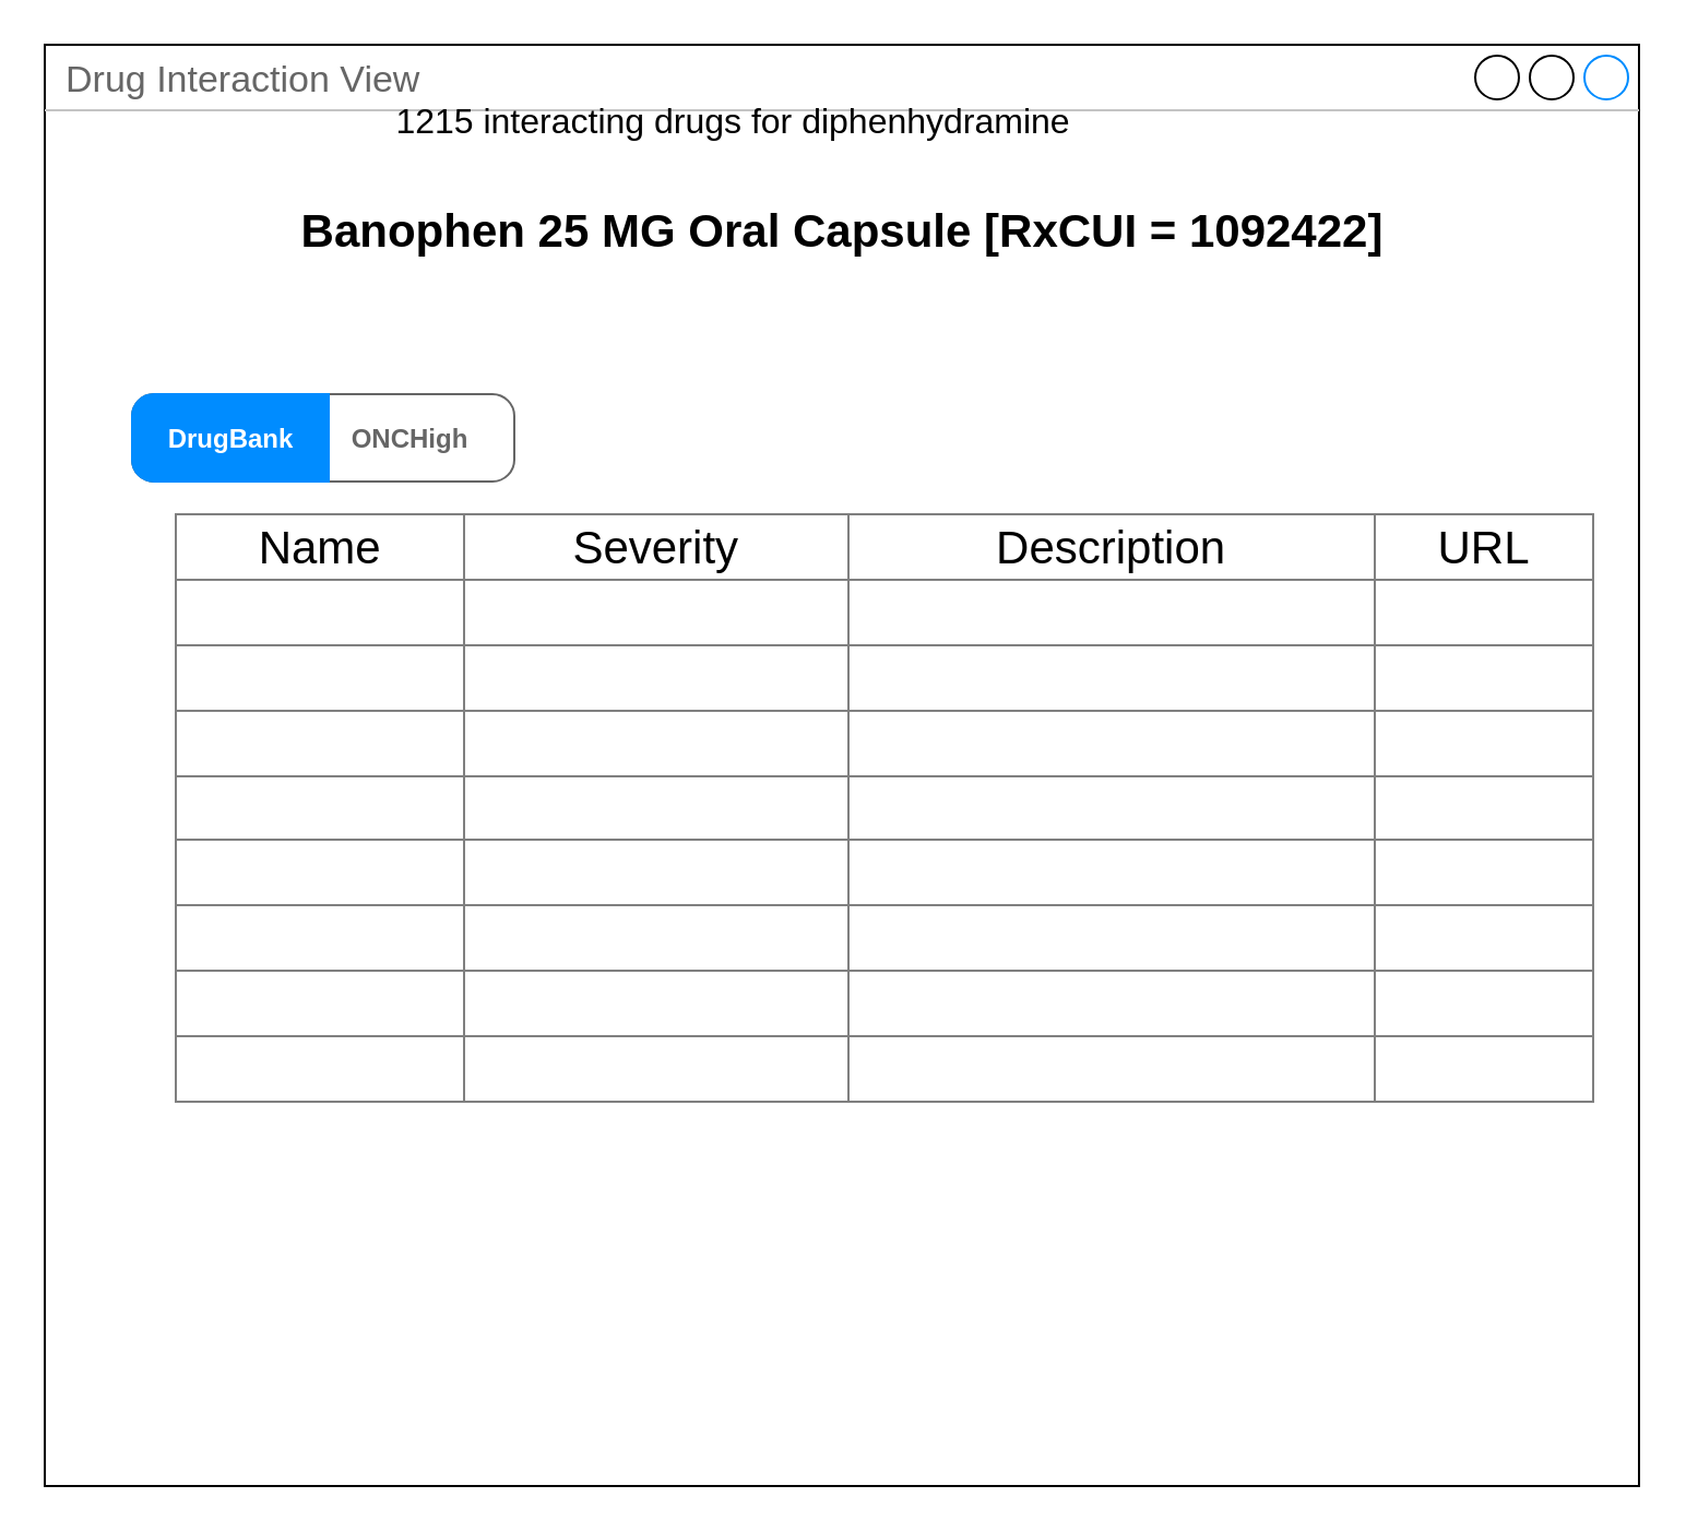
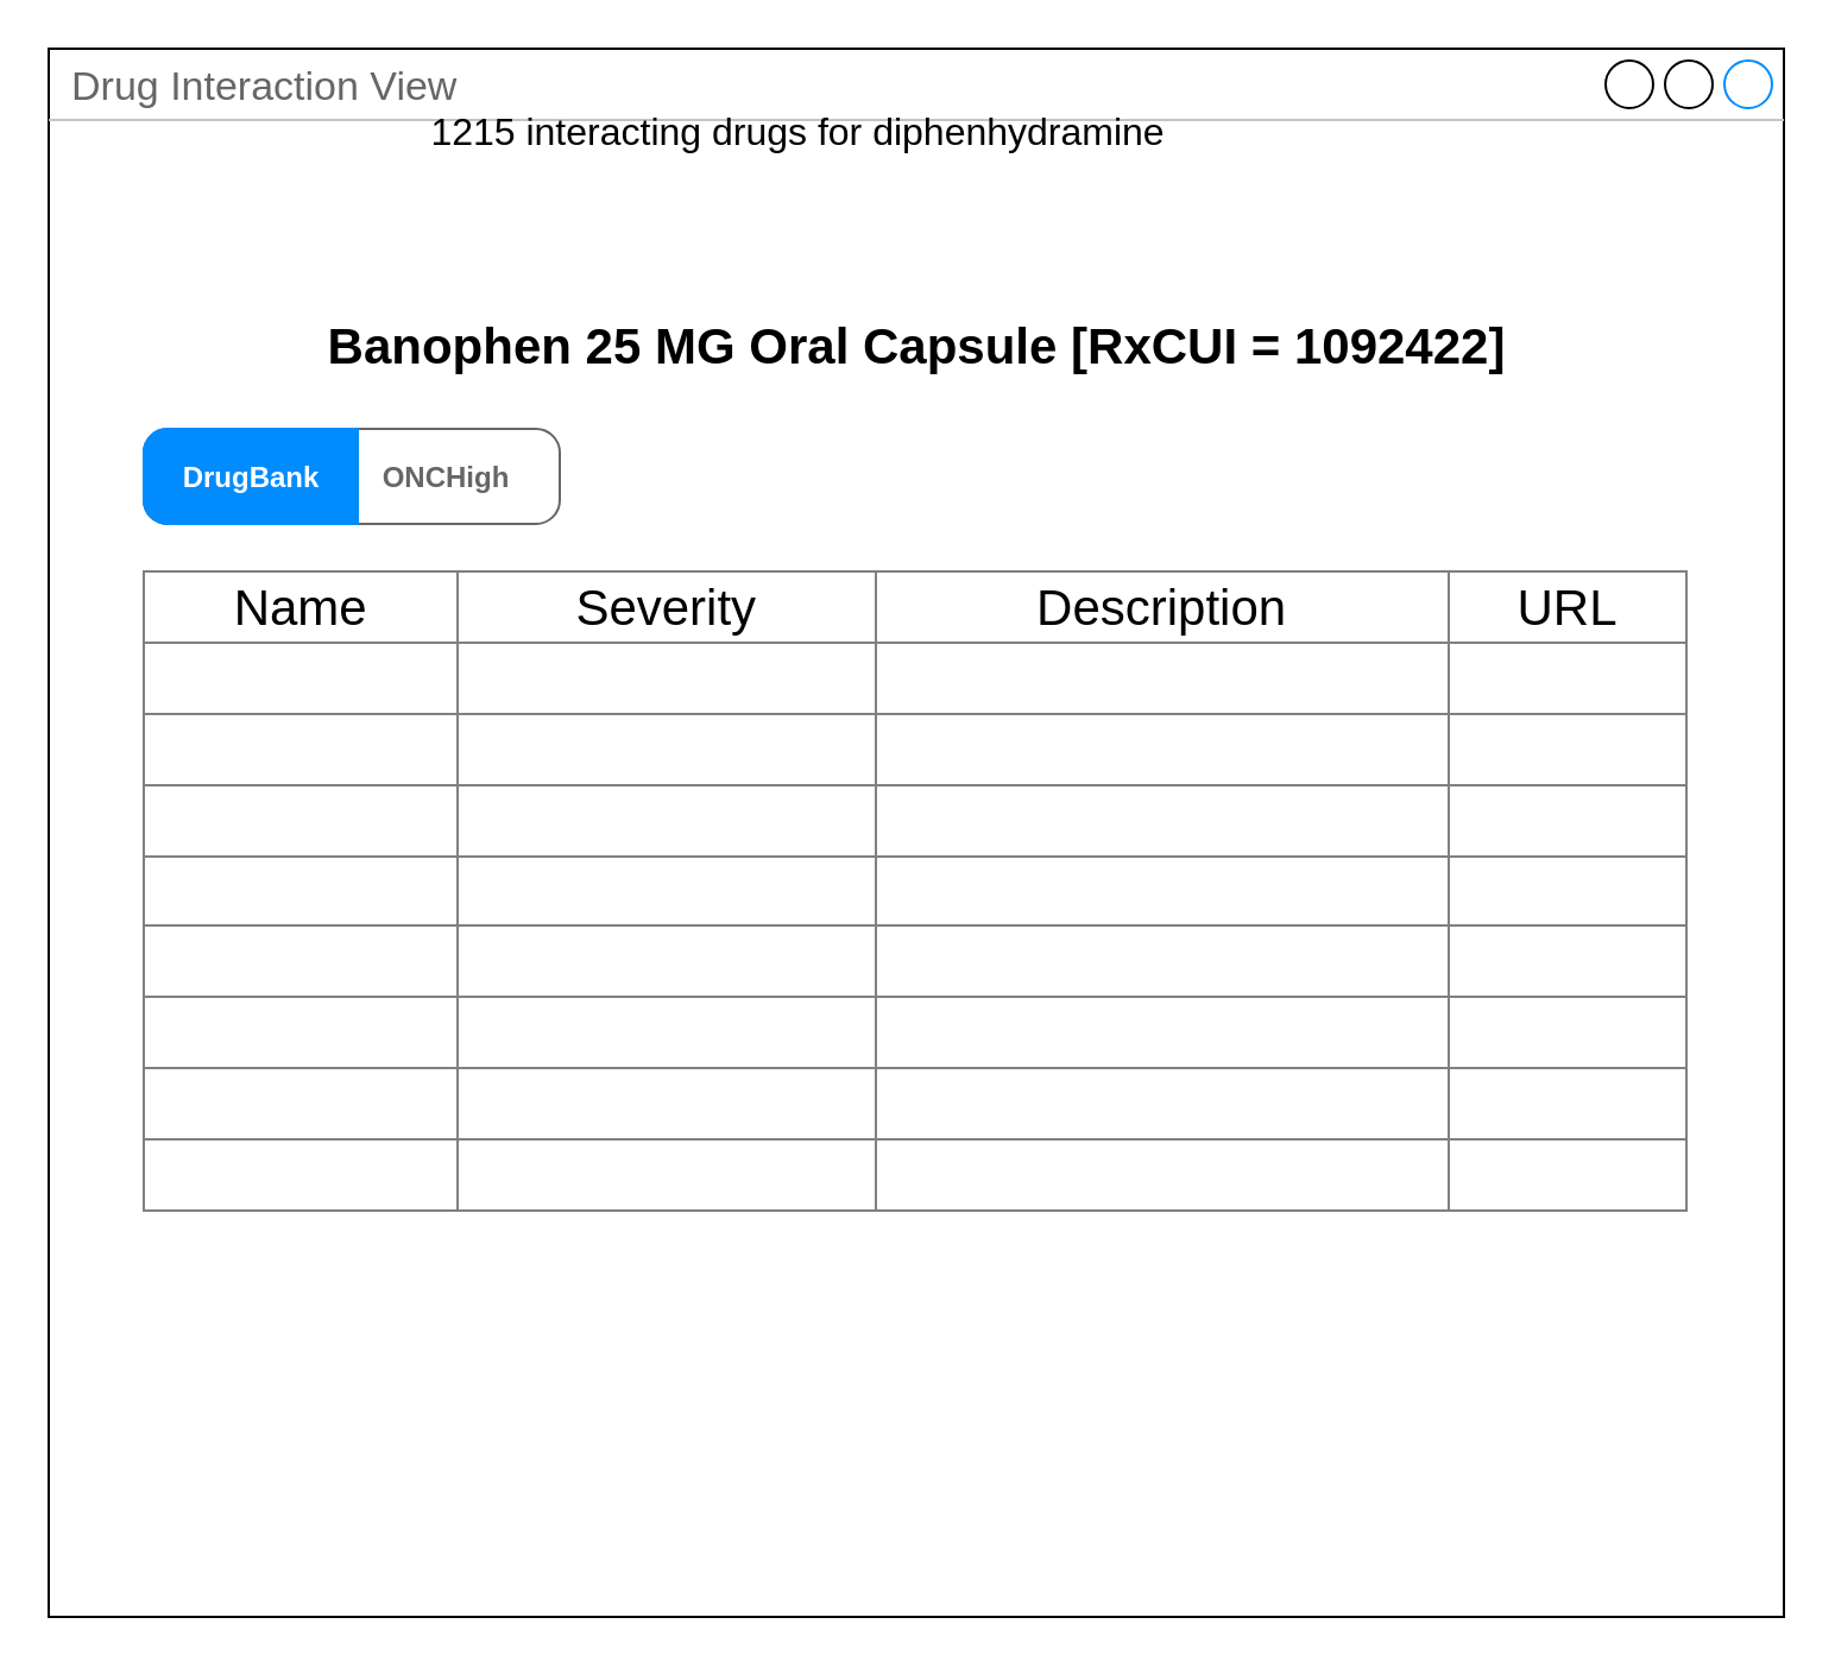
  <mxCell id="0" />
  <mxCell id="1" parent="0" />
  <mxCell id="2" value="Drug Interaction View" style="strokeWidth=1;shadow=0;dashed=0;align=center;html=1;shape=mxgraph.mockup.containers.window;align=left;verticalAlign=top;spacingLeft=8;strokeColor2=#008cff;strokeColor3=#c4c4c4;fontColor=#666666;mainText=;fontSize=17;labelBackgroundColor=none;" vertex="1" parent="1"><mxGeometry x="20" y="20" width="730" height="660" as="geometry" /></mxCell>
- <mxCell id="3" value="&lt;span style=&quot;font-size: 21px;&quot;&gt;Banophen 25 MG Oral Capsule [RxCUI = 1092422]&lt;br style=&quot;font-size: 21px;&quot;&gt;&lt;/span&gt;" style="text;html=1;align=center;verticalAlign=middle;resizable=0;points=[];autosize=1;fontSize=21;fontStyle=1" vertex="1" parent="1"><mxGeometry x="130" y="90" width="510" height="30" as="geometry" /></mxCell>
+ <mxCell id="3" value="&lt;span style=&quot;font-size: 21px;&quot;&gt;Banophen 25 MG Oral Capsule [RxCUI = 1092422]&lt;br style=&quot;font-size: 21px;&quot;&gt;&lt;/span&gt;" style="text;html=1;align=center;verticalAlign=middle;resizable=0;points=[];autosize=1;fontSize=21;fontStyle=1" vertex="1" parent="1"><mxGeometry x="130" y="130" width="510" height="30" as="geometry" /></mxCell>
  <mxCell id="4" value="1215 interacting drugs for diphenhydramine" style="text;html=1;align=center;verticalAlign=middle;resizable=0;points=[];autosize=1;fontSize=16;" vertex="1" parent="1"><mxGeometry x="175" y="45" width="320" height="20" as="geometry" /></mxCell>
- <mxCell id="5" value="&lt;table border=&quot;1&quot; width=&quot;100%&quot; style=&quot;width: 100% ; height: 100% ; border-collapse: collapse&quot;&gt;&lt;tbody&gt;&lt;tr&gt;&lt;td style=&quot;text-align: center&quot;&gt;Name&lt;/td&gt;&lt;td align=&quot;center&quot;&gt;Severity&lt;/td&gt;&lt;td style=&quot;text-align: center&quot;&gt;Description&lt;/td&gt;&lt;td align=&quot;center&quot;&gt;URL&lt;/td&gt;&lt;/tr&gt;&lt;tr&gt;&lt;td&gt;&lt;br&gt;&lt;/td&gt;&lt;td align=&quot;center&quot;&gt;&lt;/td&gt;&lt;td&gt;&lt;br&gt;&lt;/td&gt;&lt;td align=&quot;center&quot;&gt;&lt;/td&gt;&lt;/tr&gt;&lt;tr&gt;&lt;td&gt;&lt;br&gt;&lt;/td&gt;&lt;td align=&quot;center&quot;&gt;&lt;/td&gt;&lt;td&gt;&lt;br&gt;&lt;/td&gt;&lt;td align=&quot;center&quot;&gt;&lt;br&gt;&lt;/td&gt;&lt;/tr&gt;&lt;tr&gt;&lt;td&gt;&lt;br&gt;&lt;/td&gt;&lt;td&gt;&lt;br&gt;&lt;/td&gt;&lt;td&gt;&lt;br&gt;&lt;/td&gt;&lt;td&gt;&lt;br&gt;&lt;/td&gt;&lt;/tr&gt;&lt;tr&gt;&lt;td&gt;&lt;br&gt;&lt;/td&gt;&lt;td&gt;&lt;br&gt;&lt;/td&gt;&lt;td&gt;&lt;br&gt;&lt;/td&gt;&lt;td&gt;&lt;br&gt;&lt;/td&gt;&lt;/tr&gt;&lt;tr&gt;&lt;td&gt;&lt;br&gt;&lt;/td&gt;&lt;td&gt;&lt;br&gt;&lt;/td&gt;&lt;td&gt;&lt;br&gt;&lt;/td&gt;&lt;td&gt;&lt;br&gt;&lt;/td&gt;&lt;/tr&gt;&lt;tr&gt;&lt;td&gt;&lt;br&gt;&lt;/td&gt;&lt;td&gt;&lt;br&gt;&lt;/td&gt;&lt;td&gt;&lt;br&gt;&lt;/td&gt;&lt;td&gt;&lt;br&gt;&lt;/td&gt;&lt;/tr&gt;&lt;tr&gt;&lt;td&gt;&lt;br&gt;&lt;/td&gt;&lt;td&gt;&lt;br&gt;&lt;/td&gt;&lt;td&gt;&lt;br&gt;&lt;/td&gt;&lt;td&gt;&lt;br&gt;&lt;/td&gt;&lt;/tr&gt;&lt;tr&gt;&lt;td&gt;&lt;br&gt;&lt;/td&gt;&lt;td&gt;&lt;br&gt;&lt;/td&gt;&lt;td&gt;&lt;br&gt;&lt;/td&gt;&lt;td&gt;&lt;br&gt;&lt;/td&gt;&lt;/tr&gt;&lt;/tbody&gt;&lt;/table&gt;" style="text;html=1;strokeColor=none;fillColor=none;overflow=fill;fontSize=21;" vertex="1" parent="1"><mxGeometry x="80" y="235" width="650" height="270" as="geometry" /></mxCell>
+ <mxCell id="5" value="&lt;table border=&quot;1&quot; width=&quot;100%&quot; style=&quot;width: 100% ; height: 100% ; border-collapse: collapse&quot;&gt;&lt;tbody&gt;&lt;tr&gt;&lt;td style=&quot;text-align: center&quot;&gt;Name&lt;/td&gt;&lt;td align=&quot;center&quot;&gt;Severity&lt;/td&gt;&lt;td style=&quot;text-align: center&quot;&gt;Description&lt;/td&gt;&lt;td align=&quot;center&quot;&gt;URL&lt;/td&gt;&lt;/tr&gt;&lt;tr&gt;&lt;td&gt;&lt;br&gt;&lt;/td&gt;&lt;td align=&quot;center&quot;&gt;&lt;/td&gt;&lt;td&gt;&lt;br&gt;&lt;/td&gt;&lt;td align=&quot;center&quot;&gt;&lt;/td&gt;&lt;/tr&gt;&lt;tr&gt;&lt;td&gt;&lt;br&gt;&lt;/td&gt;&lt;td align=&quot;center&quot;&gt;&lt;/td&gt;&lt;td&gt;&lt;br&gt;&lt;/td&gt;&lt;td align=&quot;center&quot;&gt;&lt;br&gt;&lt;/td&gt;&lt;/tr&gt;&lt;tr&gt;&lt;td&gt;&lt;br&gt;&lt;/td&gt;&lt;td&gt;&lt;br&gt;&lt;/td&gt;&lt;td&gt;&lt;br&gt;&lt;/td&gt;&lt;td&gt;&lt;br&gt;&lt;/td&gt;&lt;/tr&gt;&lt;tr&gt;&lt;td&gt;&lt;br&gt;&lt;/td&gt;&lt;td&gt;&lt;br&gt;&lt;/td&gt;&lt;td&gt;&lt;br&gt;&lt;/td&gt;&lt;td&gt;&lt;br&gt;&lt;/td&gt;&lt;/tr&gt;&lt;tr&gt;&lt;td&gt;&lt;br&gt;&lt;/td&gt;&lt;td&gt;&lt;br&gt;&lt;/td&gt;&lt;td&gt;&lt;br&gt;&lt;/td&gt;&lt;td&gt;&lt;br&gt;&lt;/td&gt;&lt;/tr&gt;&lt;tr&gt;&lt;td&gt;&lt;br&gt;&lt;/td&gt;&lt;td&gt;&lt;br&gt;&lt;/td&gt;&lt;td&gt;&lt;br&gt;&lt;/td&gt;&lt;td&gt;&lt;br&gt;&lt;/td&gt;&lt;/tr&gt;&lt;tr&gt;&lt;td&gt;&lt;br&gt;&lt;/td&gt;&lt;td&gt;&lt;br&gt;&lt;/td&gt;&lt;td&gt;&lt;br&gt;&lt;/td&gt;&lt;td&gt;&lt;br&gt;&lt;/td&gt;&lt;/tr&gt;&lt;tr&gt;&lt;td&gt;&lt;br&gt;&lt;/td&gt;&lt;td&gt;&lt;br&gt;&lt;/td&gt;&lt;td&gt;&lt;br&gt;&lt;/td&gt;&lt;td&gt;&lt;br&gt;&lt;/td&gt;&lt;/tr&gt;&lt;/tbody&gt;&lt;/table&gt;" style="text;html=1;strokeColor=none;fillColor=none;overflow=fill;fontSize=21;" vertex="1" parent="1"><mxGeometry x="60" y="240" width="650" height="270" as="geometry" /></mxCell>
  <mxCell id="6" value="" style="strokeWidth=1;shadow=0;dashed=0;align=center;html=1;shape=mxgraph.mockup.rrect;rSize=10;fillColor=#ffffff;strokeColor=#666666;labelBackgroundColor=#000000;fontSize=21;" vertex="1" parent="1"><mxGeometry x="60" y="180" width="170" height="40" as="geometry" /></mxCell>
  <mxCell id="7" value="&lt;font style=&quot;font-size: 12px&quot;&gt;ONCHigh&lt;/font&gt;" style="strokeColor=inherit;fillColor=inherit;gradientColor=inherit;strokeWidth=1;shadow=0;dashed=0;align=center;html=1;shape=mxgraph.mockup.rightButton;rSize=10;fontSize=17;fontColor=#666666;fontStyle=1;resizeHeight=1;" vertex="1" parent="6"><mxGeometry x="1" width="96" height="40" relative="1" as="geometry"><mxPoint x="-91" as="offset" /></mxGeometry></mxCell>
  <mxCell id="8" value="&lt;font style=&quot;font-size: 12px&quot;&gt;DrugBank&lt;/font&gt;" style="strokeWidth=1;shadow=0;dashed=0;align=center;html=1;shape=mxgraph.mockup.leftButton;rSize=10;fontSize=17;fontColor=#ffffff;fontStyle=1;fillColor=#008cff;strokeColor=#008cff;resizeHeight=1;" vertex="1" parent="6"><mxGeometry width="90" height="40" relative="1" as="geometry"><mxPoint as="offset" /></mxGeometry></mxCell>
